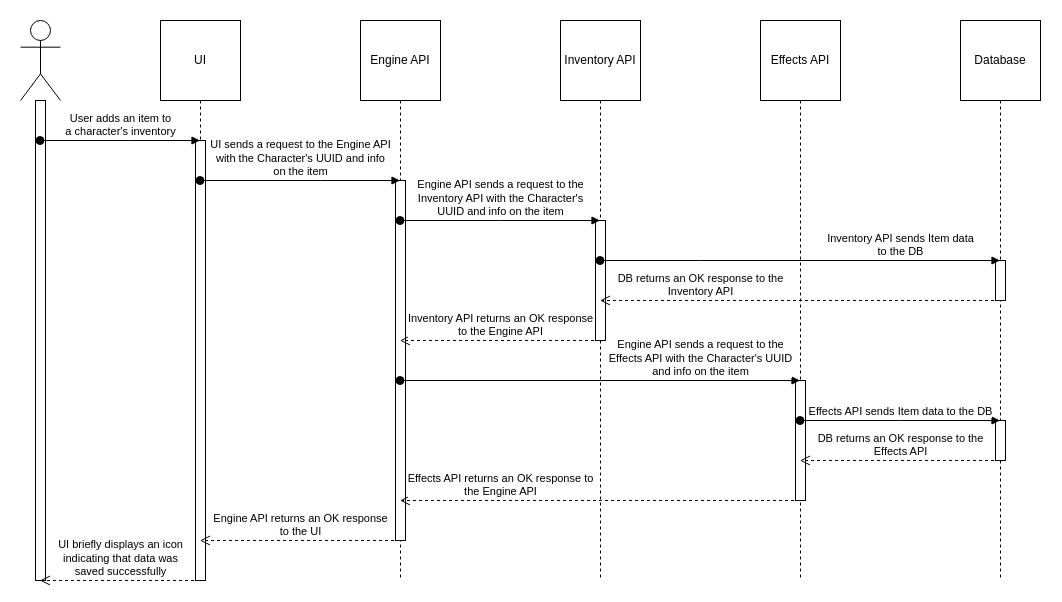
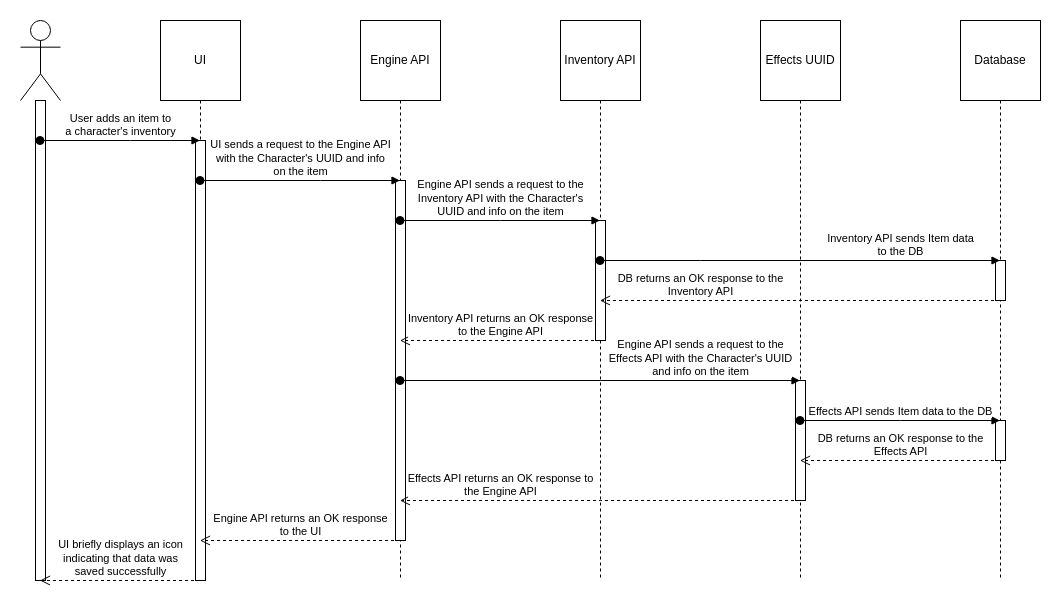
  <mxCell id="0" />
  <mxCell id="1" parent="0" />
  <mxCell id="2" value="" style="shape=umlLifeline;perimeter=lifelinePerimeter;whiteSpace=wrap;html=1;container=1;dropTarget=0;collapsible=0;recursiveResize=0;outlineConnect=0;portConstraint=eastwest;newEdgeStyle={&quot;curved&quot;:0,&quot;rounded&quot;:0};participant=umlActor;size=80;" vertex="1" parent="1"><mxGeometry x="20" y="20" width="40" height="560" as="geometry" /></mxCell>
  <mxCell id="3" value="" style="html=1;points=[[0,0,0,0,5],[0,1,0,0,-5],[1,0,0,0,5],[1,1,0,0,-5]];perimeter=orthogonalPerimeter;outlineConnect=0;targetShapes=umlLifeline;portConstraint=eastwest;newEdgeStyle={&quot;curved&quot;:0,&quot;rounded&quot;:0};" vertex="1" parent="2"><mxGeometry x="15" y="80" width="10" height="480" as="geometry" /></mxCell>
  <mxCell id="4" value="UI" style="shape=umlLifeline;perimeter=lifelinePerimeter;whiteSpace=wrap;html=1;container=1;dropTarget=0;collapsible=0;recursiveResize=0;outlineConnect=0;portConstraint=eastwest;newEdgeStyle={&quot;curved&quot;:0,&quot;rounded&quot;:0};size=80;" vertex="1" parent="1"><mxGeometry x="160" y="20" width="80" height="560" as="geometry" /></mxCell>
  <mxCell id="5" value="" style="html=1;points=[[0,0,0,0,5],[0,1,0,0,-5],[1,0,0,0,5],[1,1,0,0,-5]];perimeter=orthogonalPerimeter;outlineConnect=0;targetShapes=umlLifeline;portConstraint=eastwest;newEdgeStyle={&quot;curved&quot;:0,&quot;rounded&quot;:0};" vertex="1" parent="4"><mxGeometry x="35" y="120" width="10" height="440" as="geometry" /></mxCell>
  <mxCell id="6" value="User adds an item to &lt;br&gt;a character's inventory" style="html=1;verticalAlign=bottom;startArrow=oval;startFill=1;endArrow=block;startSize=8;curved=0;rounded=0;" edge="1" parent="1" source="2" target="4"><mxGeometry x="0.005" width="60" relative="1" as="geometry"><mxPoint x="370" y="310" as="sourcePoint" /><mxPoint x="430" y="310" as="targetPoint" /><Array as="points"><mxPoint x="130" y="140" /></Array><mxPoint as="offset" /></mxGeometry></mxCell>
  <mxCell id="7" value="Engine API" style="shape=umlLifeline;perimeter=lifelinePerimeter;whiteSpace=wrap;html=1;container=1;dropTarget=0;collapsible=0;recursiveResize=0;outlineConnect=0;portConstraint=eastwest;newEdgeStyle={&quot;curved&quot;:0,&quot;rounded&quot;:0};size=80;" vertex="1" parent="1"><mxGeometry x="360" y="20" width="80" height="560" as="geometry" /></mxCell>
  <mxCell id="8" value="" style="html=1;points=[[0,0,0,0,5],[0,1,0,0,-5],[1,0,0,0,5],[1,1,0,0,-5]];perimeter=orthogonalPerimeter;outlineConnect=0;targetShapes=umlLifeline;portConstraint=eastwest;newEdgeStyle={&quot;curved&quot;:0,&quot;rounded&quot;:0};" vertex="1" parent="7"><mxGeometry x="35" y="160" width="10" height="360" as="geometry" /></mxCell>
  <mxCell id="9" value="UI sends a request to the Engine API&lt;br&gt;with the Character's UUID and info&lt;br&gt;on the item" style="html=1;verticalAlign=bottom;startArrow=oval;startFill=1;endArrow=block;startSize=8;curved=0;rounded=0;" edge="1" parent="1" source="4" target="7"><mxGeometry width="60" relative="1" as="geometry"><mxPoint x="410" y="260" as="sourcePoint" /><mxPoint x="470" y="260" as="targetPoint" /><Array as="points"><mxPoint x="320" y="180" /></Array></mxGeometry></mxCell>
  <mxCell id="10" value="Inventory API" style="shape=umlLifeline;perimeter=lifelinePerimeter;whiteSpace=wrap;html=1;container=1;dropTarget=0;collapsible=0;recursiveResize=0;outlineConnect=0;portConstraint=eastwest;newEdgeStyle={&quot;curved&quot;:0,&quot;rounded&quot;:0};size=80;" vertex="1" parent="1"><mxGeometry x="560" y="20" width="80" height="560" as="geometry" /></mxCell>
  <mxCell id="11" value="" style="html=1;points=[[0,0,0,0,5],[0,1,0,0,-5],[1,0,0,0,5],[1,1,0,0,-5]];perimeter=orthogonalPerimeter;outlineConnect=0;targetShapes=umlLifeline;portConstraint=eastwest;newEdgeStyle={&quot;curved&quot;:0,&quot;rounded&quot;:0};" vertex="1" parent="10"><mxGeometry x="35" y="200" width="10" height="120" as="geometry" /></mxCell>
  <mxCell id="12" value="Engine API sends a request to the&lt;br&gt;Inventory API with the Character's&lt;br&gt;UUID and info on the item" style="html=1;verticalAlign=bottom;startArrow=oval;startFill=1;endArrow=block;startSize=8;curved=0;rounded=0;" edge="1" parent="1" source="7" target="10"><mxGeometry width="60" relative="1" as="geometry"><mxPoint x="330" y="260" as="sourcePoint" /><mxPoint x="390" y="260" as="targetPoint" /><Array as="points"><mxPoint x="500" y="220" /></Array></mxGeometry></mxCell>
  <mxCell id="13" value="Database" style="shape=umlLifeline;perimeter=lifelinePerimeter;whiteSpace=wrap;html=1;container=1;dropTarget=0;collapsible=0;recursiveResize=0;outlineConnect=0;portConstraint=eastwest;newEdgeStyle={&quot;curved&quot;:0,&quot;rounded&quot;:0};size=80;" vertex="1" parent="1"><mxGeometry x="960" y="20" width="80" height="560" as="geometry" /></mxCell>
  <mxCell id="14" value="" style="html=1;points=[[0,0,0,0,5],[0,1,0,0,-5],[1,0,0,0,5],[1,1,0,0,-5]];perimeter=orthogonalPerimeter;outlineConnect=0;targetShapes=umlLifeline;portConstraint=eastwest;newEdgeStyle={&quot;curved&quot;:0,&quot;rounded&quot;:0};" vertex="1" parent="13"><mxGeometry x="35" y="240" width="10" height="40" as="geometry" /></mxCell>
  <mxCell id="15" value="" style="html=1;points=[[0,0,0,0,5],[0,1,0,0,-5],[1,0,0,0,5],[1,1,0,0,-5]];perimeter=orthogonalPerimeter;outlineConnect=0;targetShapes=umlLifeline;portConstraint=eastwest;newEdgeStyle={&quot;curved&quot;:0,&quot;rounded&quot;:0};" vertex="1" parent="13"><mxGeometry x="35" y="400" width="10" height="40" as="geometry" /></mxCell>
  <mxCell id="16" value="Inventory API sends Item data&lt;br&gt;to the DB" style="html=1;verticalAlign=bottom;startArrow=oval;startFill=1;endArrow=block;startSize=8;curved=0;rounded=0;" edge="1" parent="1" source="10" target="13"><mxGeometry x="0.502" width="60" relative="1" as="geometry"><mxPoint x="370" y="310" as="sourcePoint" /><mxPoint x="430" y="310" as="targetPoint" /><Array as="points"><mxPoint x="700" y="260" /></Array><mxPoint as="offset" /></mxGeometry></mxCell>
- <mxCell id="17" value="Effects API" style="shape=umlLifeline;perimeter=lifelinePerimeter;whiteSpace=wrap;html=1;container=1;dropTarget=0;collapsible=0;recursiveResize=0;outlineConnect=0;portConstraint=eastwest;newEdgeStyle={&quot;curved&quot;:0,&quot;rounded&quot;:0};size=80;" vertex="1" parent="1"><mxGeometry x="760" y="20" width="80" height="560" as="geometry" /></mxCell>
+ <mxCell id="17" value="Effects UUID" style="shape=umlLifeline;perimeter=lifelinePerimeter;whiteSpace=wrap;html=1;container=1;dropTarget=0;collapsible=0;recursiveResize=0;outlineConnect=0;portConstraint=eastwest;newEdgeStyle={&quot;curved&quot;:0,&quot;rounded&quot;:0};size=80;" vertex="1" parent="1"><mxGeometry x="760" y="20" width="80" height="560" as="geometry" /></mxCell>
  <mxCell id="18" value="" style="html=1;points=[[0,0,0,0,5],[0,1,0,0,-5],[1,0,0,0,5],[1,1,0,0,-5]];perimeter=orthogonalPerimeter;outlineConnect=0;targetShapes=umlLifeline;portConstraint=eastwest;newEdgeStyle={&quot;curved&quot;:0,&quot;rounded&quot;:0};" vertex="1" parent="17"><mxGeometry x="35" y="360" width="10" height="120" as="geometry" /></mxCell>
  <mxCell id="19" value="DB returns an OK response to the&lt;br&gt;Inventory API" style="html=1;verticalAlign=bottom;endArrow=open;dashed=1;endSize=8;curved=0;rounded=0;" edge="1" parent="1" source="13" target="10"><mxGeometry x="0.498" relative="1" as="geometry"><mxPoint x="950" y="300" as="sourcePoint" /><mxPoint x="870" y="300" as="targetPoint" /><Array as="points"><mxPoint x="800" y="300" /></Array><mxPoint as="offset" /></mxGeometry></mxCell>
  <mxCell id="20" value="Inventory API returns an OK response&lt;br&gt;to the Engine API" style="html=1;verticalAlign=bottom;endArrow=open;dashed=1;endSize=8;curved=0;rounded=0;" edge="1" parent="1" source="10" target="7"><mxGeometry relative="1" as="geometry"><mxPoint x="610" y="260" as="sourcePoint" /><mxPoint x="530" y="260" as="targetPoint" /><Array as="points"><mxPoint x="500" y="340" /></Array></mxGeometry></mxCell>
  <mxCell id="21" value="Engine API sends a request to the&lt;br&gt;Effects API with the Character's UUID&lt;br&gt;and info on the item" style="html=1;verticalAlign=bottom;startArrow=oval;startFill=1;endArrow=block;startSize=8;curved=0;rounded=0;" edge="1" parent="1" source="7" target="17"><mxGeometry x="0.502" width="60" relative="1" as="geometry"><mxPoint x="540" y="310" as="sourcePoint" /><mxPoint x="600" y="310" as="targetPoint" /><Array as="points"><mxPoint x="600" y="380" /></Array><mxPoint as="offset" /></mxGeometry></mxCell>
  <mxCell id="22" value="Effects API sends Item data to the DB" style="html=1;verticalAlign=bottom;startArrow=oval;startFill=1;endArrow=block;startSize=8;curved=0;rounded=0;" edge="1" parent="1" source="17" target="13"><mxGeometry width="60" relative="1" as="geometry"><mxPoint x="850" y="459.17" as="sourcePoint" /><mxPoint x="910" y="459.17" as="targetPoint" /><Array as="points"><mxPoint x="900" y="420" /></Array></mxGeometry></mxCell>
  <mxCell id="23" value="DB returns an OK response to the&lt;br&gt;Effects API" style="html=1;verticalAlign=bottom;endArrow=open;dashed=1;endSize=8;curved=0;rounded=0;" edge="1" parent="1" source="13" target="17"><mxGeometry relative="1" as="geometry"><mxPoint x="610" y="370" as="sourcePoint" /><mxPoint x="530" y="370" as="targetPoint" /><Array as="points"><mxPoint x="900" y="460" /></Array></mxGeometry></mxCell>
  <mxCell id="24" value="Effects API returns an OK response to&lt;br&gt;the Engine API" style="html=1;verticalAlign=bottom;endArrow=open;dashed=1;endSize=8;curved=0;rounded=0;" edge="1" parent="1" source="17" target="7"><mxGeometry x="0.498" relative="1" as="geometry"><mxPoint x="610" y="370" as="sourcePoint" /><mxPoint x="530" y="370" as="targetPoint" /><Array as="points"><mxPoint x="600" y="500" /></Array><mxPoint as="offset" /></mxGeometry></mxCell>
  <mxCell id="25" value="Engine API returns an OK response&lt;br&gt;to the UI" style="html=1;verticalAlign=bottom;endArrow=open;dashed=1;endSize=8;curved=0;rounded=0;" edge="1" parent="1" source="7" target="4"><mxGeometry relative="1" as="geometry"><mxPoint x="610" y="370" as="sourcePoint" /><mxPoint x="530" y="370" as="targetPoint" /><Array as="points"><mxPoint x="300" y="540" /></Array></mxGeometry></mxCell>
  <mxCell id="26" value="UI briefly displays an icon&lt;br&gt;indicating that data was&lt;br&gt;saved successfully" style="html=1;verticalAlign=bottom;endArrow=open;dashed=1;endSize=8;curved=0;rounded=0;" edge="1" parent="1" source="4" target="2"><mxGeometry relative="1" as="geometry"><mxPoint x="610" y="370" as="sourcePoint" /><mxPoint x="530" y="370" as="targetPoint" /><Array as="points"><mxPoint x="130" y="580" /></Array></mxGeometry></mxCell>
